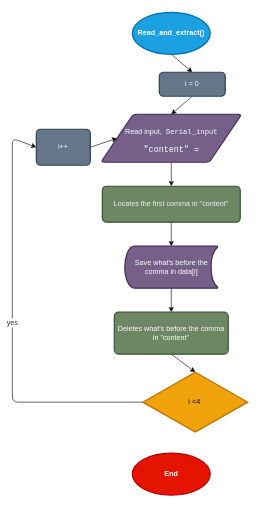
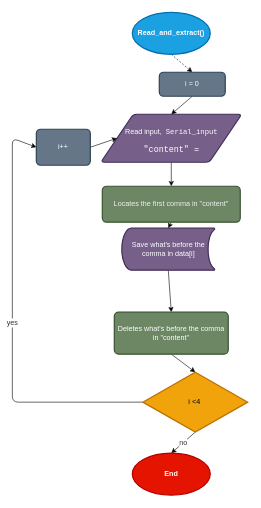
  <mxCell id="0" />
  <mxCell id="1" parent="0" />
- <mxCell id="2" style="edgeStyle=none;html=1;exitX=0.5;exitY=1;exitDx=0;exitDy=0;exitPerimeter=0;entryX=0.5;entryY=0;entryDx=0;entryDy=0;fontSize=12;fontColor=#FFFFFF;" edge="1" parent="1" source="3" target="13"><mxGeometry relative="1" as="geometry" /></mxCell>
+ <mxCell id="2" style="edgeStyle=none;html=1;exitX=0.5;exitY=1;exitDx=0;exitDy=0;exitPerimeter=0;entryX=0.5;entryY=0;entryDx=0;entryDy=0;fontSize=12;fontColor=#FFFFFF;dashed=1;" edge="1" parent="1" source="3" target="13"><mxGeometry relative="1" as="geometry" /></mxCell>
  <mxCell id="3" value="Read_and_extract()" style="strokeWidth=2;html=1;shape=mxgraph.flowchart.start_1;whiteSpace=wrap;fillColor=#1ba1e2;strokeColor=#006EAF;shadow=0;fontStyle=1;fontColor=#ffffff;" vertex="1" parent="1"><mxGeometry x="220" y="20" width="130" height="70" as="geometry" /></mxCell>
  <mxCell id="4" style="edgeStyle=none;html=1;exitX=0.5;exitY=1;exitDx=0;exitDy=0;entryX=0.5;entryY=0;entryDx=0;entryDy=0;fontSize=12;fontColor=#FFFFFF;" edge="1" parent="1" source="5" target="9"><mxGeometry relative="1" as="geometry" /></mxCell>
  <mxCell id="5" value="&lt;p&gt;Read input,&amp;nbsp;&amp;nbsp;&lt;span style=&quot;color: rgb(255 , 255 , 255) ; font-family: &amp;#34;consolas&amp;#34; , &amp;#34;courier new&amp;#34; , monospace&quot;&gt;Serial_input&lt;/span&gt;&lt;/p&gt;&lt;div style=&quot;font-family: &amp;#34;consolas&amp;#34; , &amp;#34;courier new&amp;#34; , monospace ; font-size: 14px ; line-height: 19px&quot;&gt;&lt;font color=&quot;#ffffff&quot;&gt;&quot;content&quot; =&lt;/font&gt;&lt;/div&gt;" style="shape=parallelogram;html=1;strokeWidth=2;perimeter=parallelogramPerimeter;whiteSpace=wrap;rounded=1;arcSize=12;size=0.23;fillColor=#76608a;fontColor=#ffffff;strokeColor=#432D57;" vertex="1" parent="1"><mxGeometry x="167.5" y="190" width="235" height="80" as="geometry" /></mxCell>
  <mxCell id="6" style="edgeStyle=none;html=1;exitX=0.5;exitY=1;exitDx=0;exitDy=0;exitPerimeter=0;entryX=0.5;entryY=0;entryDx=0;entryDy=0;fontSize=12;fontColor=#FFFFFF;" edge="1" parent="1" source="7" target="11"><mxGeometry relative="1" as="geometry" /></mxCell>
- <mxCell id="7" value="Save what's before the comma in data[i]" style="strokeWidth=2;html=1;shape=mxgraph.flowchart.stored_data;whiteSpace=wrap;labelBackgroundColor=none;fontSize=12;fontColor=#ffffff;fillColor=#76608a;strokeColor=#432D57;" vertex="1" parent="1"><mxGeometry x="207.5" y="410" width="155" height="70" as="geometry" /></mxCell>
+ <mxCell id="7" value="Save what's before the comma in data[i]" style="strokeWidth=2;html=1;shape=mxgraph.flowchart.stored_data;whiteSpace=wrap;labelBackgroundColor=none;fontSize=12;fontColor=#ffffff;fillColor=#76608a;strokeColor=#432D57;" vertex="1" parent="1"><mxGeometry x="202.5" y="380" width="155" height="70" as="geometry" /></mxCell>
  <mxCell id="8" style="edgeStyle=none;html=1;exitX=0.5;exitY=1;exitDx=0;exitDy=0;entryX=0.5;entryY=0;entryDx=0;entryDy=0;entryPerimeter=0;fontSize=12;fontColor=#FFFFFF;" edge="1" parent="1" source="9" target="7"><mxGeometry relative="1" as="geometry" /></mxCell>
  <mxCell id="9" value="&lt;span style=&quot;color: rgb(240 , 240 , 240)&quot;&gt;Locates the first comma in &quot;content&quot;&lt;/span&gt;" style="rounded=1;whiteSpace=wrap;html=1;absoluteArcSize=1;arcSize=14;strokeWidth=2;labelBackgroundColor=none;fontSize=12;fontColor=#ffffff;fillColor=#6d8764;strokeColor=#3A5431;" vertex="1" parent="1"><mxGeometry x="170" y="310" width="230" height="60" as="geometry" /></mxCell>
  <mxCell id="10" style="edgeStyle=none;html=1;exitX=0.5;exitY=1;exitDx=0;exitDy=0;entryX=0.5;entryY=0;entryDx=0;entryDy=0;entryPerimeter=0;fontSize=12;fontColor=#FFFFFF;" edge="1" parent="1" source="11" target="16"><mxGeometry relative="1" as="geometry" /></mxCell>
  <mxCell id="11" value="&lt;span&gt;Deletes what's before the comma in &quot;content&quot;&lt;/span&gt;" style="rounded=1;whiteSpace=wrap;html=1;absoluteArcSize=1;arcSize=14;strokeWidth=2;labelBackgroundColor=none;fontSize=12;fontColor=#ffffff;fillColor=#6d8764;strokeColor=#3A5431;" vertex="1" parent="1"><mxGeometry x="190" y="520" width="190" height="70" as="geometry" /></mxCell>
  <mxCell id="12" style="edgeStyle=none;html=1;exitX=0.5;exitY=1;exitDx=0;exitDy=0;entryX=0.5;entryY=0;entryDx=0;entryDy=0;fontSize=12;fontColor=#FFFFFF;" edge="1" parent="1" source="13" target="5"><mxGeometry relative="1" as="geometry" /></mxCell>
  <mxCell id="13" value="i = 0" style="rounded=1;whiteSpace=wrap;html=1;absoluteArcSize=1;arcSize=14;strokeWidth=2;labelBackgroundColor=none;fontSize=12;fontColor=#ffffff;fillColor=#647687;strokeColor=#314354;" vertex="1" parent="1"><mxGeometry x="265" y="120" width="110" height="40" as="geometry" /></mxCell>
  <mxCell id="14" value="&lt;font color=&quot;#333333&quot;&gt;yes&lt;/font&gt;" style="edgeStyle=none;html=1;fontSize=12;fontColor=#FFFFFF;exitX=0;exitY=0.5;exitDx=0;exitDy=0;exitPerimeter=0;entryX=0;entryY=0.5;entryDx=0;entryDy=0;" edge="1" parent="1" source="16" target="19"><mxGeometry relative="1" as="geometry"><mxPoint x="40" y="220" as="targetPoint" /><Array as="points"><mxPoint x="90" y="670" /><mxPoint x="20" y="670" /><mxPoint x="20" y="390" /><mxPoint x="20" y="230" /></Array></mxGeometry></mxCell>
+ <mxCell id="15" value="&lt;font color=&quot;#333333&quot;&gt;no&lt;/font&gt;" style="edgeStyle=none;html=1;exitX=0.5;exitY=1;exitDx=0;exitDy=0;exitPerimeter=0;entryX=0.5;entryY=0;entryDx=0;entryDy=0;entryPerimeter=0;fontSize=12;fontColor=#FFFFFF;" edge="1" parent="1" source="16" target="17"><mxGeometry relative="1" as="geometry" /></mxCell>
  <mxCell id="16" value="i &amp;lt;4&amp;nbsp;" style="strokeWidth=2;html=1;shape=mxgraph.flowchart.decision;whiteSpace=wrap;labelBackgroundColor=none;fontSize=12;fontColor=#000000;fillColor=#f0a30a;strokeColor=#BD7000;" vertex="1" parent="1"><mxGeometry x="237.5" y="620" width="175" height="100" as="geometry" /></mxCell>
  <mxCell id="17" value="End" style="strokeWidth=2;html=1;shape=mxgraph.flowchart.start_1;whiteSpace=wrap;fillColor=#e51400;strokeColor=#B20000;shadow=0;fontStyle=1;fontColor=#ffffff;" vertex="1" parent="1"><mxGeometry x="220" y="755" width="130" height="70" as="geometry" /></mxCell>
  <mxCell id="18" style="edgeStyle=none;html=1;exitX=1;exitY=0.5;exitDx=0;exitDy=0;entryX=0;entryY=0.5;entryDx=0;entryDy=0;labelBackgroundColor=none;fontSize=12;fontColor=#FFFFFF;" edge="1" parent="1" source="19" target="5"><mxGeometry relative="1" as="geometry" /></mxCell>
  <mxCell id="19" value="&lt;font color=&quot;#ffffff&quot;&gt;i++&lt;/font&gt;" style="rounded=1;whiteSpace=wrap;html=1;absoluteArcSize=1;arcSize=14;strokeWidth=2;labelBackgroundColor=none;fontSize=12;fontColor=#ffffff;fillColor=#647687;strokeColor=#314354;" vertex="1" parent="1"><mxGeometry x="60" y="215" width="90" height="60" as="geometry" /></mxCell>
